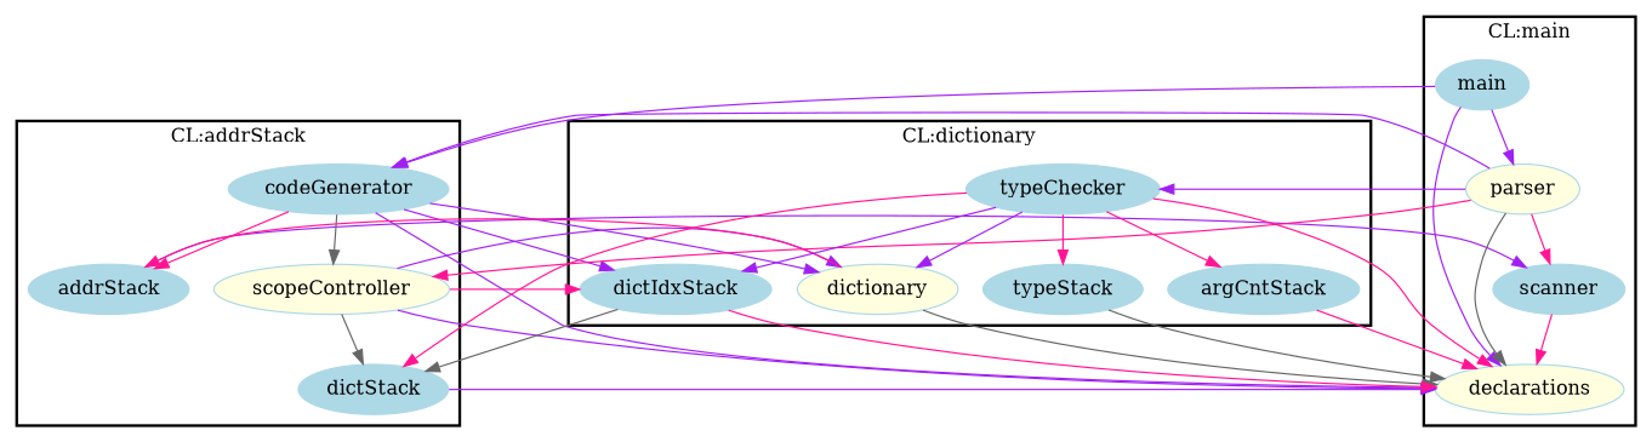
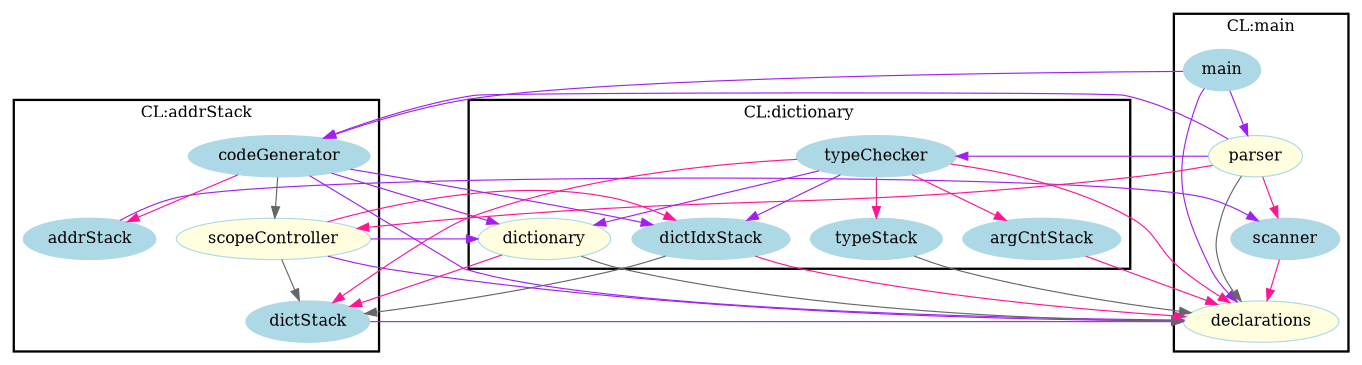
  digraph {
    node [color=lightblue fillcolor=lightblue fontcolor=black shape=ellipse style=filled]
    edge [color=purple font=6]
    n1 [label=addrStack]
    n2 [fillcolor=lightyellow label=scopeController]
    n3 [label=codeGenerator]
    n4 [label=dictStack]
    n5 [label=main]
    n6 [fillcolor=lightyellow label=declarations]
    n7 [fillcolor=lightyellow label=parser]
    n8 [label=scanner]
    n9 [fillcolor=lightyellow label=dictionary]
    n10 [label=dictIdxStack]
    n11 [label=typeChecker]
    n12 [label=typeStack]
    n13 [label=argCntStack]
    subgraph cluster_1 {
      color=black
      label="CL:addrStack"
      style=bold
      n1
      n2
      n3
      n4
    }
    subgraph cluster_2 {
      color=black
      label="CL:main"
      style=bold
      n5
      n6
      n7
      n8
    }
    subgraph cluster_3 {
      color=black
      label="CL:dictionary"
      style=bold
      n9
      n10
      n11
      n12
      n13
    }
    n1 -> n8
    n2 -> n4 [color=gray40]
    n2 -> n6
    n2 -> n9
    n2 -> n10 [color=deeppink]
    n3 -> n1 [color=deeppink]
    n3 -> n2 [color=gray40]
    n3 -> n6
    n3 -> n9
    n3 -> n10
    n4 -> n6
    n5 -> n3
    n5 -> n6
    n5 -> n7
    n7 -> n2 [color=deeppink]
    n7 -> n3
    n7 -> n6 [color=gray40]
    n7 -> n8 [color=deeppink]
    n7 -> n11
    n8 -> n6 [color=deeppink]
-   n9 -> n1 [color=deeppink]
+   n9 -> n4 [color=deeppink]
    n9 -> n6 [color=gray40]
    n10 -> n4 [color=gray40]
    n10 -> n6 [color=deeppink]
    n11 -> n4 [color=deeppink]
    n11 -> n6 [color=deeppink]
    n11 -> n9
    n11 -> n10
    n11 -> n12 [color=deeppink]
    n11 -> n13 [color=deeppink]
    n12 -> n6 [color=gray40]
    n13 -> n6 [color=deeppink]
  }
